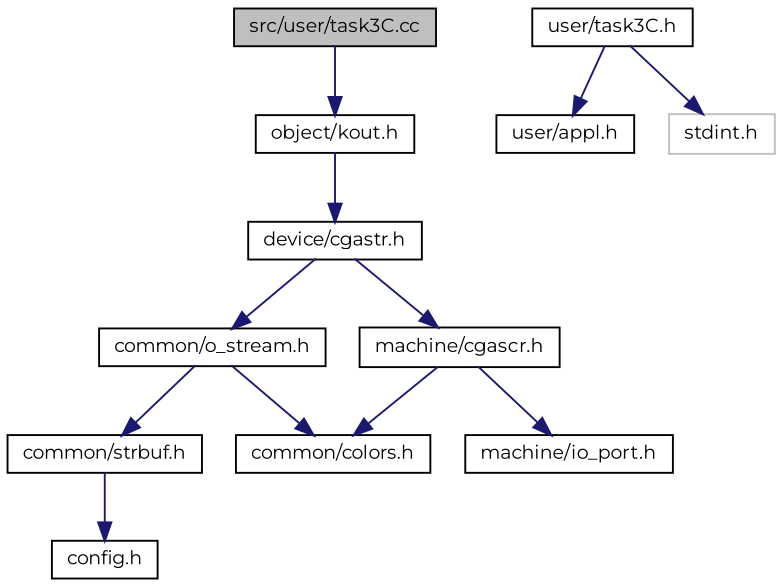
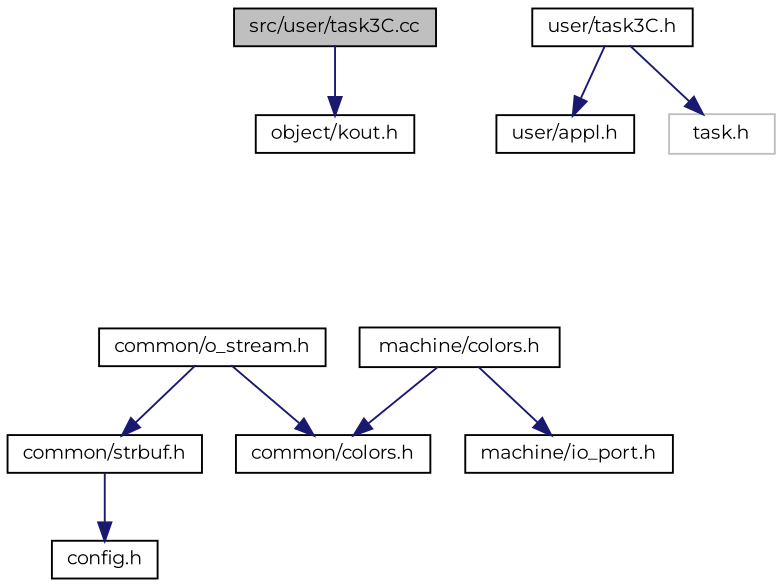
  digraph {
    fontname=Montserrat
    node [color=black fontname=Montserrat fontsize=10 shape=record]
    edge [color=midnightblue fontname=Montserrat fontsize=10 labelfontname=Helvetica labelfontsize=10 style=solid]
    n1 [fillcolor=grey75 fontcolor=black height=0.2 label="src/user/task3C.cc" style=filled width=0.4]
    n2 [height=0.2 label="object/kout.h" width=0.4]
    n3 [height=0.2 label="user/task3C.h" width=0.4]
    n4 [height=0.2 label="user/appl.h" width=0.4]
-   n5 [color=grey75 height=0.2 label="stdint.h" width=0.4]
-   n6 [height=0.2 label="device/cgastr.h" width=0.4]
+   n5 [color=grey75 height=0.2 label="task.h" width=0.4]
    n7 [height=0.2 label="common/o_stream.h" width=0.4]
-   n8 [height=0.2 label="machine/cgascr.h" width=0.4]
+   n8 [height=0.2 label="machine/colors.h" width=0.4]
    n9 [height=0.2 label="common/strbuf.h" width=0.4]
    n10 [height=0.2 label="common/colors.h" width=0.4]
    n11 [height=0.2 label="machine/io_port.h" width=0.4]
    n12 [height=0.2 label="config.h" width=0.4]
    n1 -> n2
-   n2 -> n6
    n3 -> n4
    n3 -> n5
-   n6 -> n7
-   n6 -> n8
    n7 -> n9
    n7 -> n10
    n8 -> n10
    n8 -> n11
    n9 -> n12
  }
